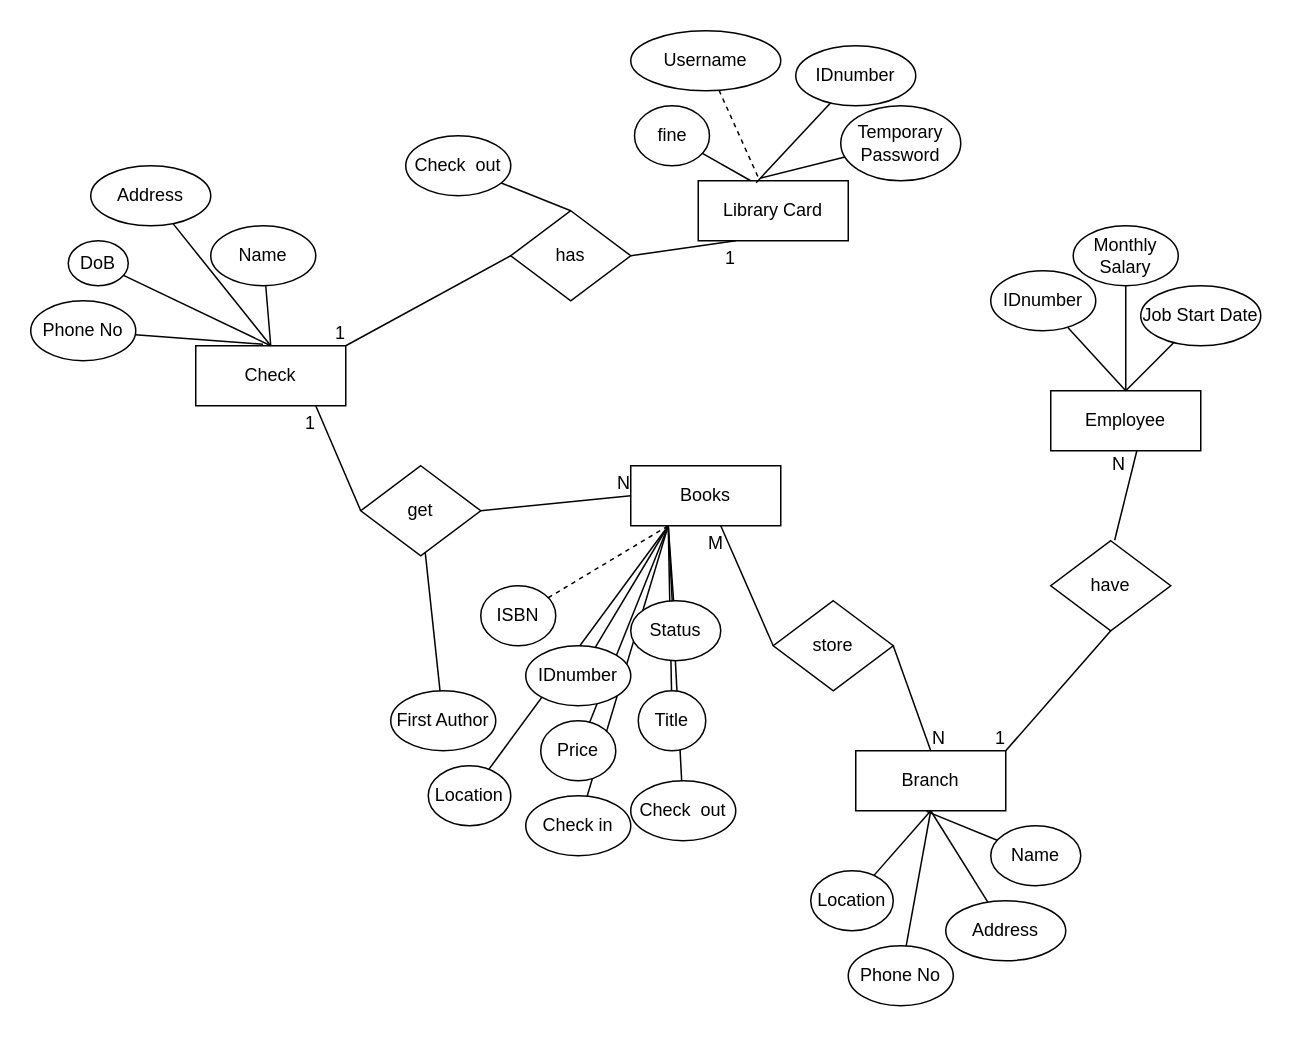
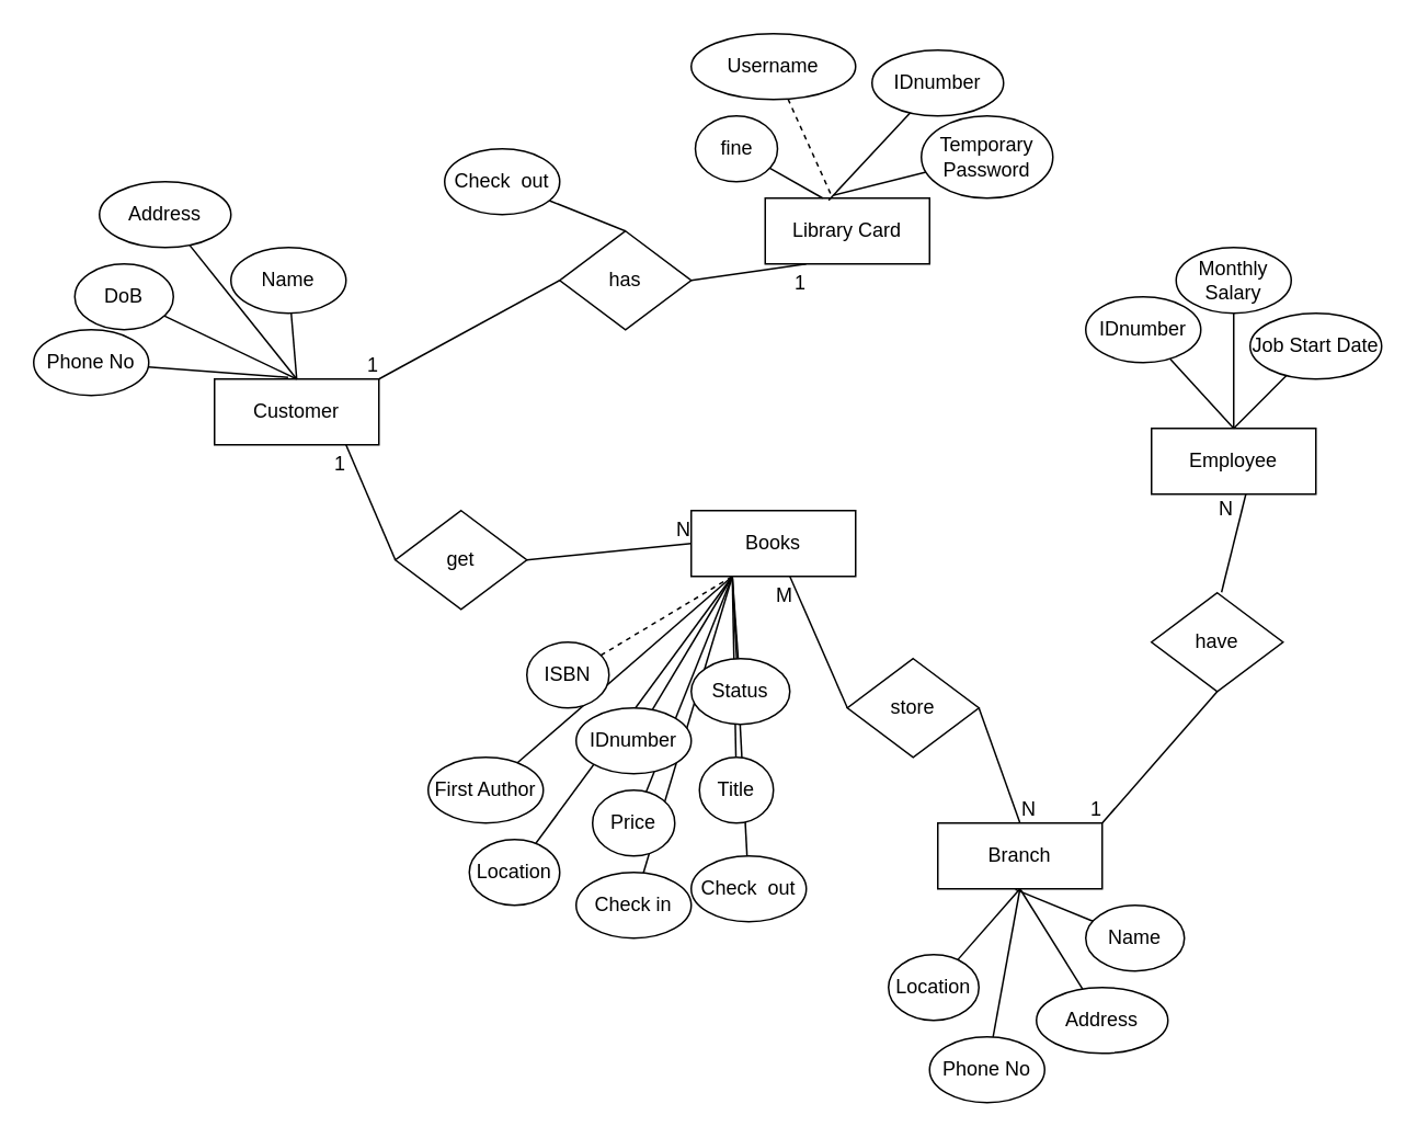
  <mxCell id="0" />
  <mxCell id="1" parent="0" />
- <mxCell id="2" value="Check" style="whiteSpace=wrap;html=1;align=center;" vertex="1" parent="1"><mxGeometry x="130" y="230" width="100" height="40" as="geometry" /></mxCell>
+ <mxCell id="2" value="Customer" style="whiteSpace=wrap;html=1;align=center;" vertex="1" parent="1"><mxGeometry x="130" y="230" width="100" height="40" as="geometry" /></mxCell>
  <mxCell id="3" value="Library Card" style="whiteSpace=wrap;html=1;align=center;" vertex="1" parent="1"><mxGeometry x="465" y="120" width="100" height="40" as="geometry" /></mxCell>
  <mxCell id="4" value="Books" style="whiteSpace=wrap;html=1;align=center;" vertex="1" parent="1"><mxGeometry x="420" y="310" width="100" height="40" as="geometry" /></mxCell>
  <mxCell id="5" value="Branch" style="whiteSpace=wrap;html=1;align=center;" vertex="1" parent="1"><mxGeometry x="570" y="500" width="100" height="40" as="geometry" /></mxCell>
  <mxCell id="6" value="Employee" style="whiteSpace=wrap;html=1;align=center;" vertex="1" parent="1"><mxGeometry x="700" y="260" width="100" height="40" as="geometry" /></mxCell>
  <mxCell id="7" value="get" style="shape=rhombus;perimeter=rhombusPerimeter;whiteSpace=wrap;html=1;align=center;" vertex="1" parent="1"><mxGeometry x="240" y="310" width="80" height="60" as="geometry" /></mxCell>
  <mxCell id="8" value="has" style="shape=rhombus;perimeter=rhombusPerimeter;whiteSpace=wrap;html=1;align=center;" vertex="1" parent="1"><mxGeometry x="340" y="140" width="80" height="60" as="geometry" /></mxCell>
  <mxCell id="9" value="have" style="shape=rhombus;perimeter=rhombusPerimeter;whiteSpace=wrap;html=1;align=center;" vertex="1" parent="1"><mxGeometry x="700" y="360" width="80" height="60" as="geometry" /></mxCell>
  <mxCell id="10" value="store" style="shape=rhombus;perimeter=rhombusPerimeter;whiteSpace=wrap;html=1;align=center;" vertex="1" parent="1"><mxGeometry x="515" y="400" width="80" height="60" as="geometry" /></mxCell>
  <mxCell id="11" value="" style="endArrow=none;html=1;rounded=0;exitX=0;exitY=0.5;exitDx=0;exitDy=0;" edge="1" parent="1" source="7"><mxGeometry relative="1" as="geometry"><mxPoint x="420" y="320" as="sourcePoint" /><mxPoint x="210" y="270" as="targetPoint" /></mxGeometry></mxCell>
  <mxCell id="12" value="1" style="resizable=0;html=1;align=right;verticalAlign=bottom;" connectable="0" vertex="1" parent="11"><mxGeometry x="1" relative="1" as="geometry"><mxPoint y="20" as="offset" /></mxGeometry></mxCell>
  <mxCell id="13" value="" style="endArrow=none;html=1;rounded=0;exitX=1;exitY=0.5;exitDx=0;exitDy=0;entryX=0;entryY=0.5;entryDx=0;entryDy=0;" edge="1" parent="1" source="7" target="4"><mxGeometry relative="1" as="geometry"><mxPoint x="420" y="320" as="sourcePoint" /><mxPoint x="580" y="320" as="targetPoint" /></mxGeometry></mxCell>
  <mxCell id="14" value="N" style="resizable=0;html=1;align=right;verticalAlign=bottom;" connectable="0" vertex="1" parent="13"><mxGeometry x="1" relative="1" as="geometry" /></mxCell>
  <mxCell id="15" value="" style="endArrow=none;html=1;rounded=0;exitX=1;exitY=0.5;exitDx=0;exitDy=0;entryX=0.25;entryY=1;entryDx=0;entryDy=0;" edge="1" parent="1" source="8" target="3"><mxGeometry relative="1" as="geometry"><mxPoint x="250" y="350" as="sourcePoint" /><mxPoint x="220" y="280" as="targetPoint" /></mxGeometry></mxCell>
  <mxCell id="16" value="1" style="resizable=0;html=1;align=right;verticalAlign=bottom;" connectable="0" vertex="1" parent="15"><mxGeometry x="1" relative="1" as="geometry"><mxPoint y="20" as="offset" /></mxGeometry></mxCell>
  <mxCell id="17" value="" style="endArrow=none;html=1;rounded=0;exitX=0;exitY=0.5;exitDx=0;exitDy=0;entryX=1;entryY=0;entryDx=0;entryDy=0;" edge="1" parent="1" source="8" target="2"><mxGeometry relative="1" as="geometry"><mxPoint x="430" y="180" as="sourcePoint" /><mxPoint x="495" y="160" as="targetPoint" /></mxGeometry></mxCell>
  <mxCell id="18" value="1" style="resizable=0;html=1;align=right;verticalAlign=bottom;" connectable="0" vertex="1" parent="17"><mxGeometry x="1" relative="1" as="geometry" /></mxCell>
  <mxCell id="19" value="" style="endArrow=none;html=1;rounded=0;exitX=0.5;exitY=1;exitDx=0;exitDy=0;entryX=0;entryY=0.5;entryDx=0;entryDy=0;" edge="1" parent="1" target="10"><mxGeometry relative="1" as="geometry"><mxPoint x="480" y="350" as="sourcePoint" /><mxPoint x="525" y="430" as="targetPoint" /></mxGeometry></mxCell>
  <mxCell id="20" value="M" style="resizable=0;html=1;align=left;verticalAlign=bottom;" connectable="0" vertex="1" parent="19"><mxGeometry x="-1" relative="1" as="geometry"><mxPoint x="-10" y="20" as="offset" /></mxGeometry></mxCell>
  <mxCell id="21" value="N" style="resizable=0;html=1;align=right;verticalAlign=bottom;" connectable="0" vertex="1" parent="19"><mxGeometry x="1" relative="1" as="geometry"><mxPoint x="115" y="70" as="offset" /></mxGeometry></mxCell>
  <mxCell id="22" value="" style="endArrow=none;html=1;rounded=0;entryX=1;entryY=0.5;entryDx=0;entryDy=0;exitX=0.5;exitY=0;exitDx=0;exitDy=0;" edge="1" parent="1" source="5" target="10"><mxGeometry relative="1" as="geometry"><mxPoint x="470" y="370" as="sourcePoint" /><mxPoint x="630" y="370" as="targetPoint" /></mxGeometry></mxCell>
  <mxCell id="23" value="" style="endArrow=none;html=1;rounded=0;entryX=0.548;entryY=1.009;entryDx=0;entryDy=0;entryPerimeter=0;exitX=0.5;exitY=0;exitDx=0;exitDy=0;" edge="1" parent="1"><mxGeometry relative="1" as="geometry"><mxPoint x="742.6" y="359.64" as="sourcePoint" /><mxPoint x="757.4" y="300" as="targetPoint" /></mxGeometry></mxCell>
  <mxCell id="24" value="N" style="resizable=0;html=1;align=right;verticalAlign=bottom;" connectable="0" vertex="1" parent="23"><mxGeometry x="1" relative="1" as="geometry"><mxPoint x="-7" y="17" as="offset" /></mxGeometry></mxCell>
  <mxCell id="25" value="" style="endArrow=none;html=1;rounded=0;entryX=1;entryY=0;entryDx=0;entryDy=0;exitX=0.5;exitY=1;exitDx=0;exitDy=0;" edge="1" parent="1" source="9" target="5"><mxGeometry relative="1" as="geometry"><mxPoint x="510" y="420" as="sourcePoint" /><mxPoint x="670" y="420" as="targetPoint" /></mxGeometry></mxCell>
  <mxCell id="26" value="1" style="resizable=0;html=1;align=right;verticalAlign=bottom;" connectable="0" vertex="1" parent="25"><mxGeometry x="1" relative="1" as="geometry" /></mxCell>
  <mxCell id="27" style="rounded=0;orthogonalLoop=1;jettySize=auto;html=1;endArrow=none;endFill=0;dashed=1;" edge="1" parent="1" source="28" target="3"><mxGeometry relative="1" as="geometry" /></mxCell>
  <mxCell id="28" value="Username" style="ellipse;whiteSpace=wrap;html=1;align=center;" vertex="1" parent="1"><mxGeometry x="420" y="20" width="100" height="40" as="geometry" /></mxCell>
  <mxCell id="29" style="edgeStyle=none;rounded=0;orthogonalLoop=1;jettySize=auto;html=1;entryX=0.386;entryY=0.033;entryDx=0;entryDy=0;entryPerimeter=0;endArrow=none;endFill=0;" edge="1" parent="1" source="30" target="3"><mxGeometry relative="1" as="geometry" /></mxCell>
  <mxCell id="30" value="IDnumber" style="ellipse;whiteSpace=wrap;html=1;align=center;" vertex="1" parent="1"><mxGeometry x="530" y="30" width="80" height="40" as="geometry" /></mxCell>
  <mxCell id="31" style="edgeStyle=none;rounded=0;orthogonalLoop=1;jettySize=auto;html=1;entryX=0.417;entryY=-0.046;entryDx=0;entryDy=0;entryPerimeter=0;endArrow=none;endFill=0;" edge="1" parent="1" source="32" target="3"><mxGeometry relative="1" as="geometry" /></mxCell>
  <mxCell id="32" value="Temporary Password" style="ellipse;whiteSpace=wrap;html=1;align=center;" vertex="1" parent="1"><mxGeometry x="560" width="80" height="50" as="geometry" y="70" /></mxCell>
  <mxCell id="33" style="edgeStyle=none;rounded=0;orthogonalLoop=1;jettySize=auto;html=1;endArrow=none;endFill=0;" edge="1" parent="1" source="34"><mxGeometry relative="1" as="geometry"><mxPoint x="500" y="120" as="targetPoint" /></mxGeometry></mxCell>
  <mxCell id="34" value="fine" style="ellipse;whiteSpace=wrap;html=1;align=center;" vertex="1" parent="1"><mxGeometry x="422.5" width="50" height="40" as="geometry" y="70" /></mxCell>
  <mxCell id="35" style="edgeStyle=none;rounded=0;orthogonalLoop=1;jettySize=auto;html=1;entryX=0.5;entryY=0;entryDx=0;entryDy=0;endArrow=none;endFill=0;" edge="1" parent="1" source="36" target="2"><mxGeometry relative="1" as="geometry" /></mxCell>
  <mxCell id="36" value="Name" style="ellipse;whiteSpace=wrap;html=1;align=center;" vertex="1" parent="1"><mxGeometry x="140" y="150" width="70" height="40" as="geometry" /></mxCell>
  <mxCell id="37" style="edgeStyle=none;rounded=0;orthogonalLoop=1;jettySize=auto;html=1;entryX=0.5;entryY=0;entryDx=0;entryDy=0;endArrow=none;endFill=0;" edge="1" parent="1" source="38" target="2"><mxGeometry relative="1" as="geometry" /></mxCell>
  <mxCell id="38" value="Address" style="ellipse;whiteSpace=wrap;html=1;align=center;" vertex="1" parent="1"><mxGeometry x="60" y="110" width="80" height="40" as="geometry" /></mxCell>
  <mxCell id="39" style="edgeStyle=none;rounded=0;orthogonalLoop=1;jettySize=auto;html=1;entryX=0.448;entryY=-0.025;entryDx=0;entryDy=0;entryPerimeter=0;endArrow=none;endFill=0;" edge="1" parent="1" source="40" target="2"><mxGeometry relative="1" as="geometry" /></mxCell>
  <mxCell id="40" value="Phone No" style="ellipse;whiteSpace=wrap;html=1;align=center;" vertex="1" parent="1"><mxGeometry x="20" y="200" width="70" height="40" as="geometry" /></mxCell>
  <mxCell id="41" style="edgeStyle=none;rounded=0;orthogonalLoop=1;jettySize=auto;html=1;entryX=0.5;entryY=0;entryDx=0;entryDy=0;endArrow=none;endFill=0;" edge="1" parent="1" source="42" target="2"><mxGeometry relative="1" as="geometry" /></mxCell>
- <mxCell id="42" value="DoB" style="ellipse;whiteSpace=wrap;html=1;align=center;" vertex="1" parent="1"><mxGeometry x="45" y="160" width="40" height="30" as="geometry" /></mxCell>
+ <mxCell id="42" value="DoB" style="ellipse;whiteSpace=wrap;html=1;align=center;" vertex="1" parent="1"><mxGeometry x="45" y="160" width="60" height="40" as="geometry" /></mxCell>
  <mxCell id="43" style="edgeStyle=none;rounded=0;orthogonalLoop=1;jettySize=auto;html=1;entryX=0.25;entryY=1;entryDx=0;entryDy=0;endArrow=none;endFill=0;dashed=1;" edge="1" parent="1" source="60" target="4"><mxGeometry relative="1" as="geometry" /></mxCell>
  <mxCell id="44" style="edgeStyle=none;rounded=0;orthogonalLoop=1;jettySize=auto;html=1;entryX=0.25;entryY=1;entryDx=0;entryDy=0;endArrow=none;endFill=0;" edge="1" parent="1" source="57" target="4"><mxGeometry relative="1" as="geometry" /></mxCell>
  <mxCell id="45" style="edgeStyle=none;rounded=0;orthogonalLoop=1;jettySize=auto;html=1;entryX=0.25;entryY=1;entryDx=0;entryDy=0;endArrow=none;endFill=0;" edge="1" parent="1" source="59" target="4"><mxGeometry relative="1" as="geometry" /></mxCell>
- <mxCell id="46" style="edgeStyle=none;rounded=0;orthogonalLoop=1;jettySize=auto;html=1;endArrow=none;endFill=0;" edge="1" parent="1" source="47" target="7"><mxGeometry relative="1" as="geometry" /></mxCell>
+ <mxCell id="46" style="edgeStyle=none;rounded=0;orthogonalLoop=1;jettySize=auto;html=1;entryX=0.25;entryY=1;entryDx=0;entryDy=0;endArrow=none;endFill=0;" edge="1" parent="1" source="47" target="4"><mxGeometry relative="1" as="geometry" /></mxCell>
  <mxCell id="47" value="First Author" style="ellipse;whiteSpace=wrap;html=1;align=center;" vertex="1" parent="1"><mxGeometry x="260" y="460" width="70" height="40" as="geometry" /></mxCell>
  <mxCell id="48" style="edgeStyle=none;rounded=0;orthogonalLoop=1;jettySize=auto;html=1;endArrow=none;endFill=0;entryX=0.25;entryY=1;entryDx=0;entryDy=0;" edge="1" parent="1" source="56" target="4"><mxGeometry relative="1" as="geometry"><mxPoint x="450" y="350" as="targetPoint" /></mxGeometry></mxCell>
  <mxCell id="49" style="edgeStyle=none;rounded=0;orthogonalLoop=1;jettySize=auto;html=1;entryX=0.25;entryY=1;entryDx=0;entryDy=0;endArrow=none;endFill=0;" edge="1" parent="1" source="58" target="4"><mxGeometry relative="1" as="geometry" /></mxCell>
  <mxCell id="50" style="edgeStyle=none;rounded=0;orthogonalLoop=1;jettySize=auto;html=1;endArrow=none;endFill=0;entryX=0.25;entryY=1;entryDx=0;entryDy=0;" edge="1" parent="1" source="51" target="4"><mxGeometry relative="1" as="geometry"><mxPoint x="450" y="350" as="targetPoint" /></mxGeometry></mxCell>
  <mxCell id="51" value="Check in" style="ellipse;whiteSpace=wrap;html=1;align=center;" vertex="1" parent="1"><mxGeometry x="350" y="530" width="70" height="40" as="geometry" /></mxCell>
  <mxCell id="52" style="edgeStyle=none;rounded=0;orthogonalLoop=1;jettySize=auto;html=1;entryX=0.25;entryY=1;entryDx=0;entryDy=0;endArrow=none;endFill=0;" edge="1" parent="1" source="53" target="4"><mxGeometry relative="1" as="geometry" /></mxCell>
  <mxCell id="53" value="Check&amp;nbsp; out" style="ellipse;whiteSpace=wrap;html=1;align=center;" vertex="1" parent="1"><mxGeometry x="420" y="520" width="70" height="40" as="geometry" /></mxCell>
  <mxCell id="54" style="edgeStyle=none;rounded=0;orthogonalLoop=1;jettySize=auto;html=1;entryX=0.25;entryY=1;entryDx=0;entryDy=0;endArrow=none;endFill=0;" edge="1" parent="1" source="55" target="4"><mxGeometry relative="1" as="geometry" /></mxCell>
  <mxCell id="55" value="Location" style="ellipse;whiteSpace=wrap;html=1;align=center;" vertex="1" parent="1"><mxGeometry x="285" y="510" width="55" height="40" as="geometry" /></mxCell>
  <mxCell id="56" value="Status" style="ellipse;whiteSpace=wrap;html=1;align=center;" vertex="1" parent="1"><mxGeometry x="420" y="400" width="60" height="40" as="geometry" /></mxCell>
  <mxCell id="57" value="IDnumber" style="ellipse;whiteSpace=wrap;html=1;align=center;" vertex="1" parent="1"><mxGeometry x="350" y="430" width="70" height="40" as="geometry" /></mxCell>
  <mxCell id="58" value="Title" style="ellipse;whiteSpace=wrap;html=1;align=center;" vertex="1" parent="1"><mxGeometry x="425" y="460" width="45" height="40" as="geometry" /></mxCell>
  <mxCell id="59" value="Price" style="ellipse;whiteSpace=wrap;html=1;align=center;" vertex="1" parent="1"><mxGeometry x="360" y="480" width="50" height="40" as="geometry" /></mxCell>
  <mxCell id="60" value="ISBN" style="ellipse;whiteSpace=wrap;html=1;align=center;" vertex="1" parent="1"><mxGeometry x="320" y="390" width="50" height="40" as="geometry" /></mxCell>
  <mxCell id="61" style="edgeStyle=none;rounded=0;orthogonalLoop=1;jettySize=auto;html=1;entryX=0.5;entryY=1;entryDx=0;entryDy=0;endArrow=none;endFill=0;" edge="1" parent="1" source="62" target="5"><mxGeometry relative="1" as="geometry" /></mxCell>
  <mxCell id="62" value="Location" style="ellipse;whiteSpace=wrap;html=1;align=center;" vertex="1" parent="1"><mxGeometry x="540" y="580" width="55" height="40" as="geometry" /></mxCell>
  <mxCell id="63" style="edgeStyle=none;rounded=0;orthogonalLoop=1;jettySize=auto;html=1;entryX=0.5;entryY=1;entryDx=0;entryDy=0;endArrow=none;endFill=0;" edge="1" parent="1" source="64" target="5"><mxGeometry relative="1" as="geometry" /></mxCell>
  <mxCell id="64" value="Address" style="ellipse;whiteSpace=wrap;html=1;align=center;" vertex="1" parent="1"><mxGeometry x="630" y="600" width="80" height="40" as="geometry" /></mxCell>
  <mxCell id="65" style="edgeStyle=none;rounded=0;orthogonalLoop=1;jettySize=auto;html=1;entryX=0.472;entryY=1.01;entryDx=0;entryDy=0;entryPerimeter=0;endArrow=none;endFill=0;" edge="1" parent="1" source="66" target="5"><mxGeometry relative="1" as="geometry" /></mxCell>
  <mxCell id="66" value="Name" style="ellipse;whiteSpace=wrap;html=1;align=center;" vertex="1" parent="1"><mxGeometry x="660" y="550" width="60" height="40" as="geometry" /></mxCell>
  <mxCell id="67" style="edgeStyle=none;rounded=0;orthogonalLoop=1;jettySize=auto;html=1;endArrow=none;endFill=0;" edge="1" parent="1" source="68"><mxGeometry relative="1" as="geometry"><mxPoint x="620" y="540" as="targetPoint" /></mxGeometry></mxCell>
  <mxCell id="68" value="Phone No" style="ellipse;whiteSpace=wrap;html=1;align=center;" vertex="1" parent="1"><mxGeometry x="565" y="630" width="70" height="40" as="geometry" /></mxCell>
  <mxCell id="69" style="edgeStyle=none;rounded=0;orthogonalLoop=1;jettySize=auto;html=1;entryX=0.5;entryY=0;entryDx=0;entryDy=0;endArrow=none;endFill=0;" edge="1" parent="1" source="70" target="6"><mxGeometry relative="1" as="geometry" /></mxCell>
  <mxCell id="70" value="IDnumber" style="ellipse;whiteSpace=wrap;html=1;align=center;" vertex="1" parent="1"><mxGeometry x="660" y="180" width="70" height="40" as="geometry" /></mxCell>
  <mxCell id="71" style="edgeStyle=none;rounded=0;orthogonalLoop=1;jettySize=auto;html=1;entryX=0.5;entryY=0;entryDx=0;entryDy=0;endArrow=none;endFill=0;" edge="1" parent="1" source="72" target="6"><mxGeometry relative="1" as="geometry" /></mxCell>
  <mxCell id="72" value="Monthly Salary" style="ellipse;whiteSpace=wrap;html=1;align=center;" vertex="1" parent="1"><mxGeometry x="715" y="150" width="70" height="40" as="geometry" /></mxCell>
  <mxCell id="73" style="edgeStyle=none;rounded=0;orthogonalLoop=1;jettySize=auto;html=1;entryX=0.5;entryY=0;entryDx=0;entryDy=0;endArrow=none;endFill=0;" edge="1" parent="1" source="74" target="6"><mxGeometry relative="1" as="geometry" /></mxCell>
  <mxCell id="74" value="Job Start Date" style="ellipse;whiteSpace=wrap;html=1;align=center;" vertex="1" parent="1"><mxGeometry x="760" y="190" width="80" height="40" as="geometry" /></mxCell>
  <mxCell id="75" style="edgeStyle=none;rounded=0;orthogonalLoop=1;jettySize=auto;html=1;entryX=0.5;entryY=0;entryDx=0;entryDy=0;endArrow=none;endFill=0;" edge="1" parent="1" source="76" target="8"><mxGeometry relative="1" as="geometry" /></mxCell>
  <mxCell id="76" value="Check&amp;nbsp; out" style="ellipse;whiteSpace=wrap;html=1;align=center;" vertex="1" parent="1"><mxGeometry x="270" y="90" width="70" height="40" as="geometry" /></mxCell>
